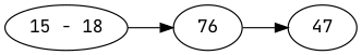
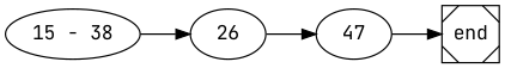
  digraph {
    fontname="JetBrains Mono"
    rankdir=LR
    node [fontname="JetBrains Mono"]
    edge [fontname="JetBrains Mono"]
-   "15 - 18"
-   26 [label=76]
+   "15 - 18" [label="15 - 38"]
+   26
    n3 [label=47]
+   end [shape=Msquare]
    "15 - 18" -> 26
    26 -> n3
+   n3 -> end
  }
